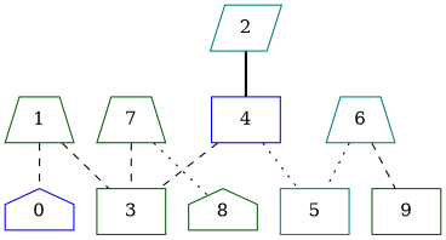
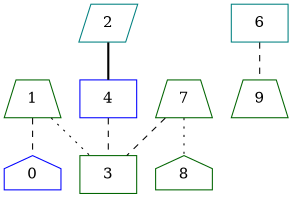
  graph {
    node [color=darkgreen shape=trapezium]
    edge [style=dashed]
    0 [color=blue shape=house]
    1
    3 [shape=box]
    2 [color=teal shape=parallelogram]
    4 [color=blue shape=box]
-   5 [color=teal shape=box]
-   6 [color=teal]
-   9 [shape=box]
+   6 [color=teal shape=box]
+   9
    7
    8 [shape=house]
    1 -- 0
-   1 -- 3
+   1 -- 3 [style=dotted]
    2 -- 4 [style=bold]
    4 -- 3
-   4 -- 5 [style=dotted]
-   6 -- 5 [style=dotted]
    6 -- 9
    7 -- 3
    7 -- 8 [style=dotted]
  }
